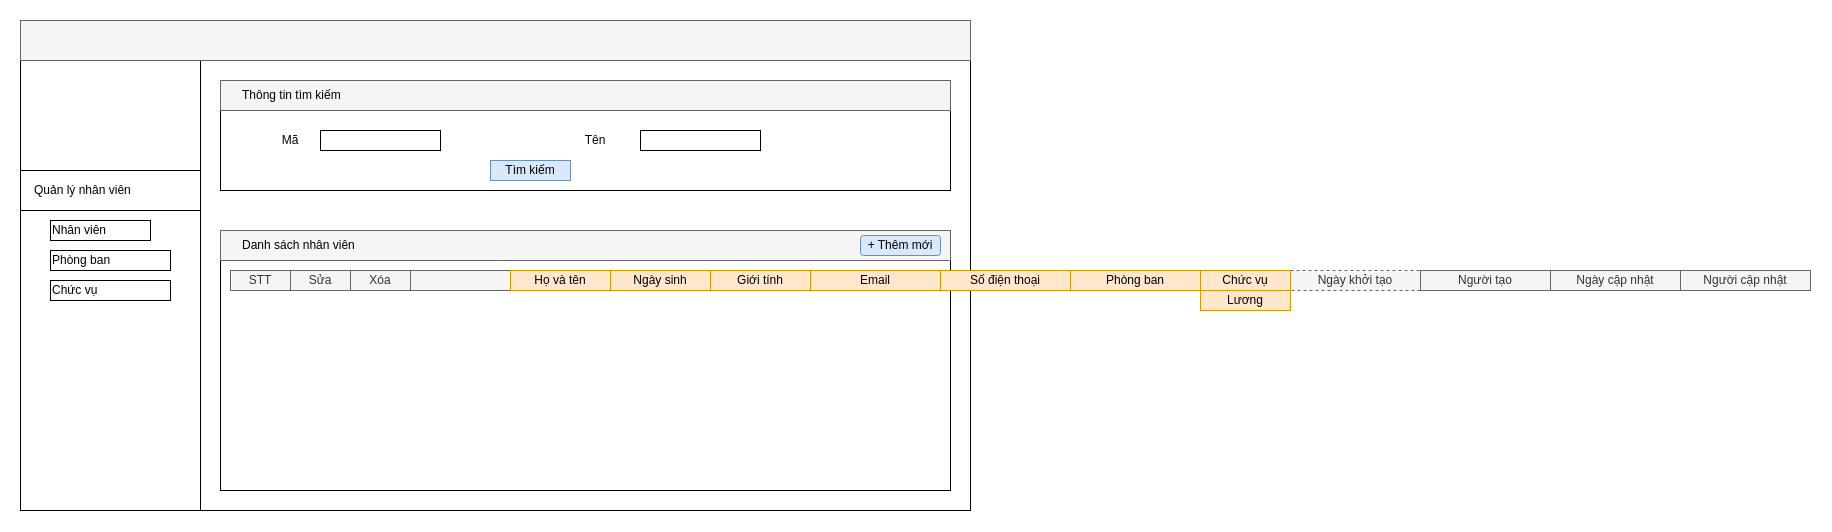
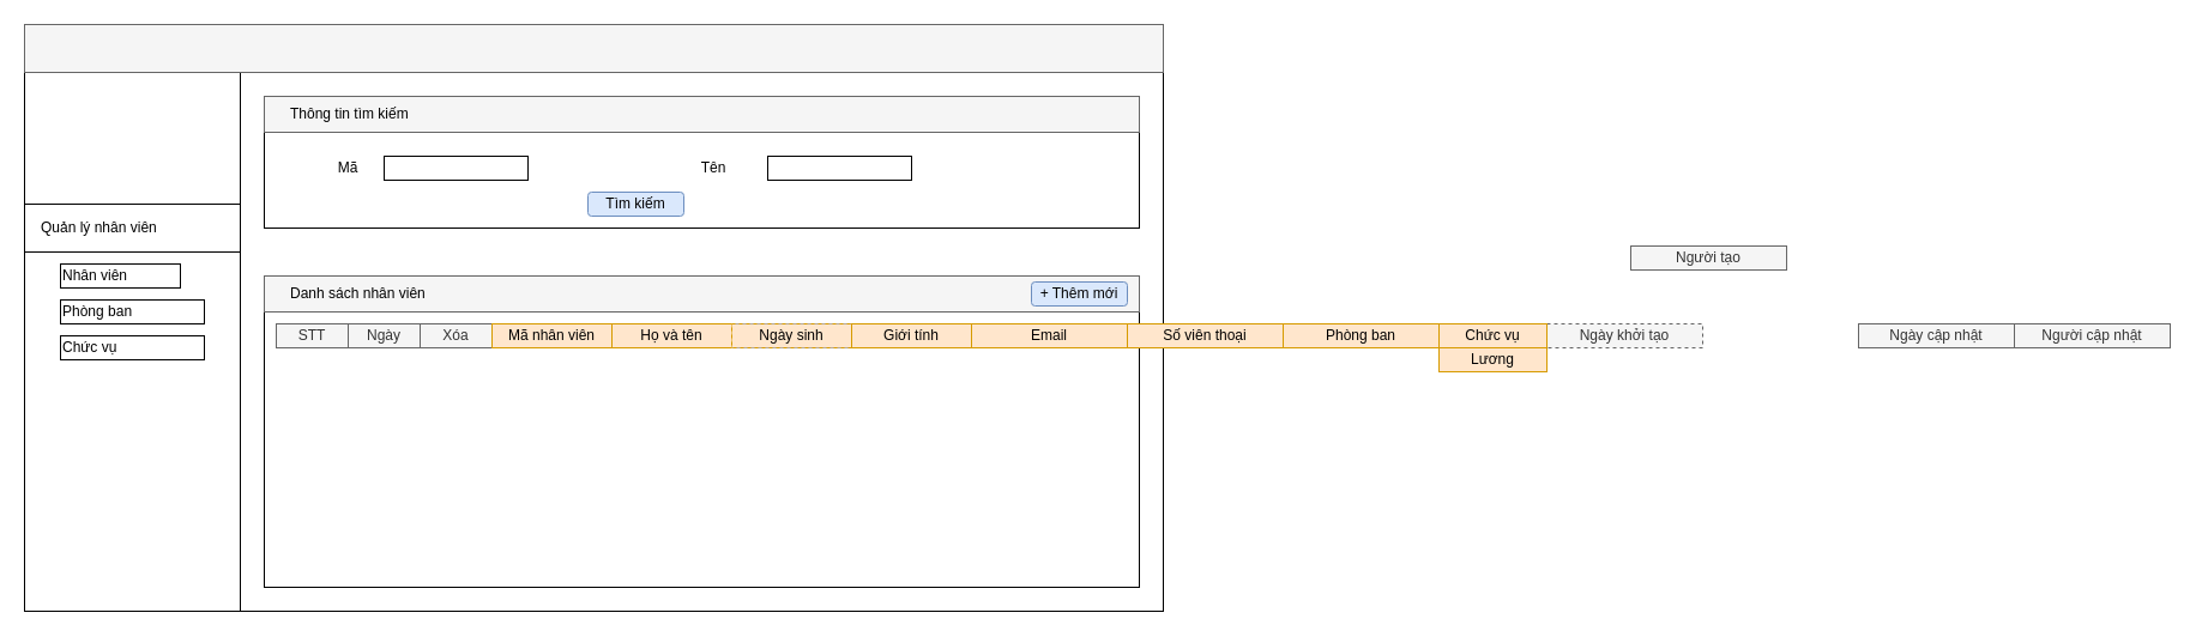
  <mxCell id="0" />
  <mxCell id="1" parent="0" />
  <mxCell id="2" value="" style="rounded=0;whiteSpace=wrap;html=1;" parent="1" vertex="1"><mxGeometry x="20" y="20" width="950" height="490" as="geometry" /></mxCell>
  <mxCell id="3" value="" style="rounded=0;whiteSpace=wrap;html=1;" parent="1" vertex="1"><mxGeometry x="20" y="20" width="180" height="490" as="geometry" /></mxCell>
  <mxCell id="4" value="Quản lý nhân viên" style="rounded=0;whiteSpace=wrap;html=1;align=left;spacingLeft=12;" parent="1" vertex="1"><mxGeometry x="20" y="170" width="180" height="40" as="geometry" /></mxCell>
  <mxCell id="5" value="Nhân viên" style="rounded=0;whiteSpace=wrap;html=1;align=left;" parent="1" vertex="1"><mxGeometry x="50" y="220" width="100" height="20" as="geometry" /></mxCell>
  <mxCell id="6" value="Phòng ban" style="rounded=0;whiteSpace=wrap;html=1;align=left;" parent="1" vertex="1"><mxGeometry x="50" y="250" width="120" height="20" as="geometry" /></mxCell>
  <mxCell id="7" value="Chức vụ" style="rounded=0;whiteSpace=wrap;html=1;align=left;" parent="1" vertex="1"><mxGeometry x="50" y="280" width="120" height="20" as="geometry" /></mxCell>
  <mxCell id="8" value="" style="rounded=0;whiteSpace=wrap;html=1;align=left;fillColor=#f5f5f5;strokeColor=#666666;fontColor=#333333;" parent="1" vertex="1"><mxGeometry x="20" y="20" width="950" height="40" as="geometry" /></mxCell>
  <mxCell id="9" value="" style="rounded=0;whiteSpace=wrap;html=1;align=left;" parent="1" vertex="1"><mxGeometry x="220" y="80" width="730" height="110" as="geometry" /></mxCell>
  <mxCell id="10" value="" style="rounded=0;whiteSpace=wrap;html=1;align=left;fillColor=#f5f5f5;strokeColor=#666666;fontColor=#333333;" parent="1" vertex="1"><mxGeometry x="220" y="80" width="730" height="30" as="geometry" /></mxCell>
  <mxCell id="11" value="Thông tin tìm kiếm" style="text;html=1;strokeColor=none;fillColor=none;align=left;verticalAlign=middle;whiteSpace=wrap;rounded=0;" parent="1" vertex="1"><mxGeometry x="240" y="85" width="130" height="20" as="geometry" /></mxCell>
  <mxCell id="12" value="" style="rounded=0;whiteSpace=wrap;html=1;align=left;" parent="1" vertex="1"><mxGeometry x="320" y="130" width="120" height="20" as="geometry" /></mxCell>
  <mxCell id="13" value="Mã" style="text;html=1;strokeColor=none;fillColor=none;align=center;verticalAlign=middle;whiteSpace=wrap;rounded=0;" parent="1" vertex="1"><mxGeometry x="270" y="130" width="40" height="20" as="geometry" /></mxCell>
  <mxCell id="14" value="Tên" style="text;html=1;strokeColor=none;fillColor=none;align=center;verticalAlign=middle;whiteSpace=wrap;rounded=0;" parent="1" vertex="1"><mxGeometry x="575" y="130" width="40" height="20" as="geometry" /></mxCell>
  <mxCell id="15" value="" style="rounded=0;whiteSpace=wrap;html=1;align=left;" parent="1" vertex="1"><mxGeometry x="640" y="130" width="120" height="20" as="geometry" /></mxCell>
- <mxCell id="16" value="Tìm kiếm" style="whiteSpace=wrap;html=1;align=center;fillColor=#dae8fc;strokeColor=#6c8ebf;rounded=0;" parent="1" vertex="1"><mxGeometry x="490" y="160" width="80" height="20" as="geometry" /></mxCell>
+ <mxCell id="16" value="Tìm kiếm" style="rounded=1;whiteSpace=wrap;html=1;align=center;fillColor=#dae8fc;strokeColor=#6c8ebf;" parent="1" vertex="1"><mxGeometry x="490" y="160" width="80" height="20" as="geometry" /></mxCell>
  <mxCell id="17" value="" style="rounded=0;whiteSpace=wrap;html=1;align=left;" parent="1" vertex="1"><mxGeometry x="220" y="230" width="730" height="260" as="geometry" /></mxCell>
  <mxCell id="18" value="" style="rounded=0;whiteSpace=wrap;html=1;align=left;fillColor=#f5f5f5;strokeColor=#666666;fontColor=#333333;" parent="1" vertex="1"><mxGeometry x="220" y="230" width="730" height="30" as="geometry" /></mxCell>
  <mxCell id="19" value="Danh sách nhân viên" style="text;html=1;strokeColor=none;fillColor=none;align=left;verticalAlign=middle;whiteSpace=wrap;rounded=0;" parent="1" vertex="1"><mxGeometry x="240" y="235" width="130" height="20" as="geometry" /></mxCell>
  <mxCell id="20" value="+ Thêm mới" style="rounded=1;whiteSpace=wrap;html=1;align=center;fillColor=#dae8fc;strokeColor=#6c8ebf;" parent="1" vertex="1"><mxGeometry x="860" y="235" width="80" height="20" as="geometry" /></mxCell>
  <mxCell id="21" value="" style="rounded=0;whiteSpace=wrap;html=1;align=left;fillColor=#f5f5f5;strokeColor=#666666;fontColor=#333333;" parent="1" vertex="1"><mxGeometry x="230" y="270" width="710" height="20" as="geometry" /></mxCell>
  <mxCell id="22" value="STT" style="rounded=0;whiteSpace=wrap;html=1;align=center;fillColor=#f5f5f5;strokeColor=#666666;fontColor=#333333;" parent="1" vertex="1"><mxGeometry x="230" y="270" width="60" height="20" as="geometry" /></mxCell>
- <mxCell id="23" value="Sửa" style="rounded=0;whiteSpace=wrap;html=1;align=center;fillColor=#f5f5f5;strokeColor=#666666;fontColor=#333333;" parent="1" vertex="1"><mxGeometry x="290" y="270" width="60" height="20" as="geometry" /></mxCell>
+ <mxCell id="23" value="Ngày" style="rounded=0;whiteSpace=wrap;html=1;align=center;fillColor=#f5f5f5;strokeColor=#666666;fontColor=#333333;" parent="1" vertex="1"><mxGeometry x="290" y="270" width="60" height="20" as="geometry" /></mxCell>
  <mxCell id="24" value="Xóa" style="rounded=0;whiteSpace=wrap;html=1;align=center;fillColor=#f5f5f5;strokeColor=#666666;fontColor=#333333;" parent="1" vertex="1"><mxGeometry x="350" y="270" width="60" height="20" as="geometry" /></mxCell>
+ <mxCell id="25" value="Mã nhân viên" style="rounded=0;whiteSpace=wrap;html=1;align=center;fillColor=#ffe6cc;strokeColor=#d79b00;" parent="1" vertex="1"><mxGeometry x="410" y="270" width="100" height="20" as="geometry" /></mxCell>
  <mxCell id="26" value="Họ và tên" style="rounded=0;whiteSpace=wrap;html=1;align=center;fillColor=#ffe6cc;strokeColor=#d79b00;" parent="1" vertex="1"><mxGeometry x="510" y="270" width="100" height="20" as="geometry" /></mxCell>
- <mxCell id="27" value="Ngày sinh" style="rounded=0;whiteSpace=wrap;html=1;align=center;fillColor=#ffe6cc;strokeColor=#d79b00;" parent="1" vertex="1"><mxGeometry x="610" y="270" width="100" height="20" as="geometry" /></mxCell>
+ <mxCell id="27" value="Ngày sinh" style="rounded=0;whiteSpace=wrap;html=1;align=center;fillColor=#ffe6cc;strokeColor=#d79b00;dashed=1;" parent="1" vertex="1"><mxGeometry x="610" y="270" width="100" height="20" as="geometry" /></mxCell>
  <mxCell id="28" value="Giới tính" style="rounded=0;whiteSpace=wrap;html=1;align=center;fillColor=#ffe6cc;strokeColor=#d79b00;" parent="1" vertex="1"><mxGeometry x="710" y="270" width="100" height="20" as="geometry" /></mxCell>
  <mxCell id="29" value="Email" style="rounded=0;whiteSpace=wrap;html=1;align=center;fillColor=#ffe6cc;strokeColor=#d79b00;" parent="1" vertex="1"><mxGeometry x="810" y="270" width="130" height="20" as="geometry" /></mxCell>
- <mxCell id="30" value="Số điện thoại" style="rounded=0;whiteSpace=wrap;html=1;align=center;fillColor=#ffe6cc;strokeColor=#d79b00;" vertex="1" parent="1"><mxGeometry x="940" y="270" width="130" height="20" as="geometry" /></mxCell>
+ <mxCell id="30" value="Số viên thoại" style="rounded=0;whiteSpace=wrap;html=1;align=center;fillColor=#ffe6cc;strokeColor=#d79b00;" vertex="1" parent="1"><mxGeometry x="940" y="270" width="130" height="20" as="geometry" /></mxCell>
  <mxCell id="31" value="Ngày khởi tạo" style="rounded=0;whiteSpace=wrap;html=1;align=center;fillColor=#f5f5f5;strokeColor=#666666;fontColor=#333333;dashed=1;" vertex="1" parent="1"><mxGeometry x="1290" y="270" width="130" height="20" as="geometry" /></mxCell>
- <mxCell id="32" value="Người tạo" style="rounded=0;whiteSpace=wrap;html=1;align=center;fillColor=#f5f5f5;strokeColor=#666666;fontColor=#333333;" vertex="1" parent="1"><mxGeometry x="1420" y="270" width="130" height="20" as="geometry" /></mxCell>
+ <mxCell id="32" value="Người tạo" style="rounded=0;whiteSpace=wrap;html=1;align=center;fillColor=#f5f5f5;strokeColor=#666666;fontColor=#333333;" vertex="1" parent="1"><mxGeometry x="1360" y="205" width="130" height="20" as="geometry" /></mxCell>
  <mxCell id="33" value="Ngày cập nhật" style="rounded=0;whiteSpace=wrap;html=1;align=center;fillColor=#f5f5f5;strokeColor=#666666;fontColor=#333333;" vertex="1" parent="1"><mxGeometry x="1550" y="270" width="130" height="20" as="geometry" /></mxCell>
  <mxCell id="34" value="Người cập nhật" style="rounded=0;whiteSpace=wrap;html=1;align=center;fillColor=#f5f5f5;strokeColor=#666666;fontColor=#333333;" vertex="1" parent="1"><mxGeometry x="1680" y="270" width="130" height="20" as="geometry" /></mxCell>
  <mxCell id="35" value="Phòng ban" style="rounded=0;whiteSpace=wrap;html=1;align=center;fillColor=#ffe6cc;strokeColor=#d79b00;" vertex="1" parent="1"><mxGeometry x="1070" y="270" width="130" height="20" as="geometry" /></mxCell>
  <mxCell id="36" value="Chức vụ" style="rounded=0;whiteSpace=wrap;html=1;align=center;fillColor=#ffe6cc;strokeColor=#d79b00;" vertex="1" parent="1"><mxGeometry x="1200" y="270" width="90" height="20" as="geometry" /></mxCell>
  <mxCell id="37" value="Lương" style="rounded=0;whiteSpace=wrap;html=1;align=center;fillColor=#ffe6cc;strokeColor=#d79b00;" vertex="1" parent="1"><mxGeometry x="1200" y="290" width="90" height="20" as="geometry" /></mxCell>
